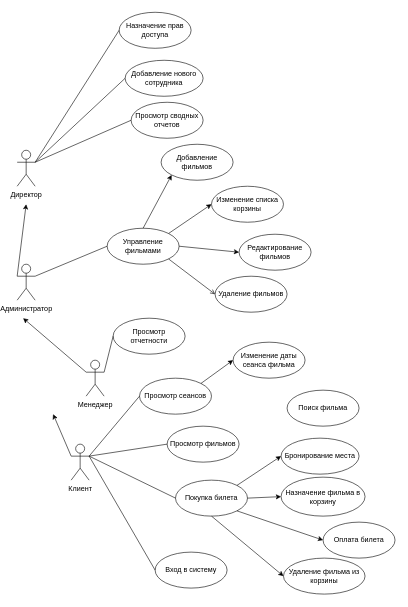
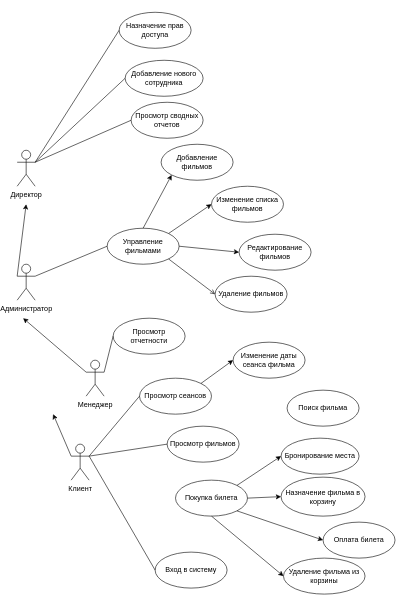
  <mxCell id="0" />
  <mxCell id="1" parent="0" />
  <mxCell id="2" value="Администратор" style="shape=umlActor;verticalLabelPosition=bottom;verticalAlign=top;html=1;outlineConnect=0;" parent="1" vertex="1"><mxGeometry x="20" y="440" width="30" height="60" as="geometry" /></mxCell>
  <mxCell id="3" value="Клиент" style="shape=umlActor;verticalLabelPosition=bottom;verticalAlign=top;html=1;outlineConnect=0;" parent="1" vertex="1"><mxGeometry x="110" y="740" width="30" height="60" as="geometry" /></mxCell>
  <mxCell id="4" value="Менеджер" style="shape=umlActor;verticalLabelPosition=bottom;verticalAlign=top;html=1;outlineConnect=0;" parent="1" vertex="1"><mxGeometry x="135" y="600" width="30" height="60" as="geometry" /></mxCell>
  <mxCell id="5" value="Управление фильмами" style="ellipse;whiteSpace=wrap;html=1;" parent="1" vertex="1"><mxGeometry x="170" y="380" width="120" height="60" as="geometry" /></mxCell>
  <mxCell id="6" value="" style="endArrow=none;html=1;rounded=0;exitX=1;exitY=0.333;exitDx=0;exitDy=0;exitPerimeter=0;entryX=0;entryY=0.5;entryDx=0;entryDy=0;" parent="1" source="2" target="5" edge="1"><mxGeometry width="50" height="50" relative="1" as="geometry"><mxPoint x="320" y="650" as="sourcePoint" /><mxPoint x="370" y="600" as="targetPoint" /></mxGeometry></mxCell>
  <mxCell id="7" value="" style="endArrow=classic;html=1;rounded=0;exitX=0;exitY=0.333;exitDx=0;exitDy=0;exitPerimeter=0;" parent="1" source="3" edge="1"><mxGeometry width="50" height="50" relative="1" as="geometry"><mxPoint x="320" y="650" as="sourcePoint" /><mxPoint x="80" y="690" as="targetPoint" /></mxGeometry></mxCell>
  <mxCell id="8" value="" style="endArrow=classic;html=1;rounded=0;exitX=0;exitY=0.333;exitDx=0;exitDy=0;exitPerimeter=0;" parent="1" source="4" edge="1"><mxGeometry width="50" height="50" relative="1" as="geometry"><mxPoint x="320" y="650" as="sourcePoint" /><mxPoint x="30" y="530" as="targetPoint" /></mxGeometry></mxCell>
  <mxCell id="9" value="Просмотр отчетности" style="ellipse;whiteSpace=wrap;html=1;" parent="1" vertex="1"><mxGeometry x="180" y="530" width="120" height="60" as="geometry" /></mxCell>
  <mxCell id="10" value="" style="endArrow=none;html=1;rounded=0;exitX=1;exitY=0.333;exitDx=0;exitDy=0;exitPerimeter=0;entryX=0;entryY=0.5;entryDx=0;entryDy=0;" parent="1" source="4" target="9" edge="1"><mxGeometry width="50" height="50" relative="1" as="geometry"><mxPoint x="320" y="650" as="sourcePoint" /><mxPoint x="370" y="600" as="targetPoint" /></mxGeometry></mxCell>
  <mxCell id="11" value="Просмотр сеансов" style="ellipse;whiteSpace=wrap;html=1;" parent="1" vertex="1"><mxGeometry x="224" y="630" width="120" height="60" as="geometry" /></mxCell>
  <mxCell id="12" value="Просмотр фильмов" style="ellipse;whiteSpace=wrap;html=1;" parent="1" vertex="1"><mxGeometry x="270" y="710" width="120" height="60" as="geometry" /></mxCell>
  <mxCell id="13" value="Покупка билета" style="ellipse;whiteSpace=wrap;html=1;" parent="1" vertex="1"><mxGeometry x="284" y="800" width="120" height="60" as="geometry" /></mxCell>
  <mxCell id="14" value="" style="endArrow=none;html=1;rounded=0;exitX=1;exitY=0.333;exitDx=0;exitDy=0;exitPerimeter=0;entryX=0;entryY=0.5;entryDx=0;entryDy=0;" parent="1" source="3" target="11" edge="1"><mxGeometry width="50" height="50" relative="1" as="geometry"><mxPoint x="320" y="650" as="sourcePoint" /><mxPoint x="370" y="600" as="targetPoint" /></mxGeometry></mxCell>
  <mxCell id="15" value="" style="endArrow=none;html=1;rounded=0;exitX=1;exitY=0.333;exitDx=0;exitDy=0;exitPerimeter=0;entryX=0;entryY=0.5;entryDx=0;entryDy=0;" parent="1" source="3" target="12" edge="1"><mxGeometry width="50" height="50" relative="1" as="geometry"><mxPoint x="320" y="650" as="sourcePoint" /><mxPoint x="370" y="600" as="targetPoint" /></mxGeometry></mxCell>
- <mxCell id="16" value="" style="endArrow=none;html=1;rounded=0;exitX=1;exitY=0.333;exitDx=0;exitDy=0;exitPerimeter=0;entryX=0;entryY=0.5;entryDx=0;entryDy=0;" parent="1" source="3" target="13" edge="1"><mxGeometry width="50" height="50" relative="1" as="geometry"><mxPoint x="320" y="650" as="sourcePoint" /><mxPoint x="370" y="600" as="targetPoint" /></mxGeometry></mxCell>
  <mxCell id="17" value="Удаление фильмов" style="ellipse;whiteSpace=wrap;html=1;" parent="1" vertex="1"><mxGeometry x="350" y="460" width="120" height="60" as="geometry" /></mxCell>
  <mxCell id="18" value="Добавление фильмов" style="ellipse;whiteSpace=wrap;html=1;" parent="1" vertex="1"><mxGeometry x="260" width="120" height="60" as="geometry" y="240" /></mxCell>
- <mxCell id="19" value="Изменение списка корзины" style="ellipse;whiteSpace=wrap;html=1;" parent="1" vertex="1"><mxGeometry x="344" y="310" width="120" height="60" as="geometry" /></mxCell>
+ <mxCell id="19" value="Изменение списка фильмов" style="ellipse;whiteSpace=wrap;html=1;" parent="1" vertex="1"><mxGeometry x="344" y="310" width="120" height="60" as="geometry" /></mxCell>
  <mxCell id="20" value="" style="endArrow=classic;html=1;rounded=0;exitX=0.5;exitY=0;exitDx=0;exitDy=0;entryX=0;entryY=1;entryDx=0;entryDy=0;" parent="1" source="5" target="18" edge="1"><mxGeometry width="50" height="50" relative="1" as="geometry"><mxPoint x="320" y="650" as="sourcePoint" /><mxPoint x="370" y="600" as="targetPoint" /></mxGeometry></mxCell>
  <mxCell id="21" value="" style="endArrow=classic;html=1;rounded=0;exitX=1;exitY=0;exitDx=0;exitDy=0;entryX=0;entryY=0.5;entryDx=0;entryDy=0;" parent="1" source="5" target="19" edge="1"><mxGeometry width="50" height="50" relative="1" as="geometry"><mxPoint x="320" y="650" as="sourcePoint" /><mxPoint x="370" y="600" as="targetPoint" /></mxGeometry></mxCell>
  <mxCell id="22" value="" style="endArrow=open;html=1;rounded=0;exitX=1;exitY=1;exitDx=0;exitDy=0;entryX=0;entryY=0.5;entryDx=0;entryDy=0;" parent="1" source="5" target="17" edge="1"><mxGeometry width="50" height="50" relative="1" as="geometry"><mxPoint x="320" y="650" as="sourcePoint" /><mxPoint x="370" y="600" as="targetPoint" /></mxGeometry></mxCell>
  <mxCell id="23" value="Изменение даты сеанса фильма&lt;span style=&quot;color: rgba(0, 0, 0, 0); font-family: monospace; font-size: 0px; text-align: start; text-wrap-mode: nowrap;&quot;&gt;%3CmxGraphModel%3E%3Croot%3E%3CmxCell%20id%3D%220%22%2F%3E%3CmxCell%20id%3D%221%22%20parent%3D%220%22%2F%3E%3CmxCell%20id%3D%222%22%20value%3D%22%D0%A3%D0%BF%D1%80%D0%B0%D0%B2%D0%BB%D0%B5%D0%BD%D0%B8%D0%B5%20%D1%84%D0%B8%D0%BB%D1%8C%D0%BC%D0%B0%D0%BC%D0%B8%22%20style%3D%22ellipse%3BwhiteSpace%3Dwrap%3Bhtml%3D1%3B%22%20vertex%3D%221%22%20parent%3D%221%22%3E%3CmxGeometry%20x%3D%22240%22%20y%3D%22140%22%20width%3D%22120%22%20height%3D%2260%22%20as%3D%22geometry%22%2F%3E%3C%2FmxCell%3E%3C%2Froot%3E%3C%2FmxGraphModel%3E&lt;/span&gt;" style="ellipse;whiteSpace=wrap;html=1;" parent="1" vertex="1"><mxGeometry x="380" y="570" width="120" height="60" as="geometry" /></mxCell>
  <mxCell id="24" value="" style="endArrow=classic;html=1;rounded=0;exitX=1;exitY=0;exitDx=0;exitDy=0;entryX=0;entryY=0.5;entryDx=0;entryDy=0;" parent="1" source="11" target="23" edge="1"><mxGeometry width="50" height="50" relative="1" as="geometry"><mxPoint x="320" y="650" as="sourcePoint" /><mxPoint x="370" y="600" as="targetPoint" /></mxGeometry></mxCell>
  <mxCell id="25" value="Вход в систему" style="ellipse;whiteSpace=wrap;html=1;" parent="1" vertex="1"><mxGeometry x="250" y="920" width="120" height="60" as="geometry" /></mxCell>
  <mxCell id="26" value="" style="endArrow=none;html=1;rounded=0;exitX=1;exitY=0.333;exitDx=0;exitDy=0;exitPerimeter=0;entryX=0;entryY=0.5;entryDx=0;entryDy=0;" parent="1" source="3" target="25" edge="1"><mxGeometry width="50" height="50" relative="1" as="geometry"><mxPoint x="320" y="650" as="sourcePoint" /><mxPoint x="370" y="600" as="targetPoint" /></mxGeometry></mxCell>
  <mxCell id="27" value="Редактирование фильмов" style="ellipse;whiteSpace=wrap;html=1;" vertex="1" parent="1"><mxGeometry x="390" y="390" width="120" height="60" as="geometry" /></mxCell>
  <mxCell id="28" value="" style="endArrow=classic;html=1;rounded=0;exitX=1;exitY=0.5;exitDx=0;exitDy=0;entryX=0;entryY=0.5;entryDx=0;entryDy=0;" edge="1" parent="1" source="5" target="27"><mxGeometry width="50" height="50" relative="1" as="geometry"><mxPoint x="320" y="610" as="sourcePoint" /><mxPoint x="370" y="560" as="targetPoint" /></mxGeometry></mxCell>
  <mxCell id="29" value="Назначение фильма в корзину" style="ellipse;whiteSpace=wrap;html=1;" vertex="1" parent="1"><mxGeometry x="460" y="795" width="140" height="65" as="geometry" /></mxCell>
  <mxCell id="30" value="" style="endArrow=classic;html=1;rounded=0;exitX=1;exitY=0.5;exitDx=0;exitDy=0;entryX=0;entryY=0.5;entryDx=0;entryDy=0;" edge="1" parent="1" source="13" target="29"><mxGeometry width="50" height="50" relative="1" as="geometry"><mxPoint x="320" y="610" as="sourcePoint" /><mxPoint x="370" y="560" as="targetPoint" /></mxGeometry></mxCell>
  <mxCell id="31" value="Бронирование места" style="ellipse;whiteSpace=wrap;html=1;" vertex="1" parent="1"><mxGeometry x="460" y="730" width="130" height="60" as="geometry" /></mxCell>
  <mxCell id="32" value="" style="endArrow=classic;html=1;rounded=0;exitX=1;exitY=0;exitDx=0;exitDy=0;entryX=0;entryY=0.5;entryDx=0;entryDy=0;" edge="1" parent="1" source="13" target="31"><mxGeometry width="50" height="50" relative="1" as="geometry"><mxPoint x="320" y="600" as="sourcePoint" /><mxPoint x="370" y="550" as="targetPoint" /></mxGeometry></mxCell>
  <mxCell id="33" value="Поиск фильма" style="ellipse;whiteSpace=wrap;html=1;" vertex="1" parent="1"><mxGeometry x="470" y="650" width="120" height="60" as="geometry" /></mxCell>
  <mxCell id="34" value="Оплата билета" style="ellipse;whiteSpace=wrap;html=1;" vertex="1" parent="1"><mxGeometry x="530" y="870" width="120" height="60" as="geometry" /></mxCell>
  <mxCell id="35" value="Удаление фильма из корзины" style="ellipse;whiteSpace=wrap;html=1;" vertex="1" parent="1"><mxGeometry x="464" y="930" width="136" height="60" as="geometry" /></mxCell>
  <mxCell id="36" value="" style="endArrow=classic;html=1;rounded=0;exitX=1;exitY=1;exitDx=0;exitDy=0;entryX=0;entryY=0.5;entryDx=0;entryDy=0;" edge="1" parent="1" source="13" target="34"><mxGeometry width="50" height="50" relative="1" as="geometry"><mxPoint x="320" y="630" as="sourcePoint" /><mxPoint x="370" y="580" as="targetPoint" /></mxGeometry></mxCell>
  <mxCell id="37" value="" style="endArrow=classic;html=1;rounded=0;exitX=0.5;exitY=1;exitDx=0;exitDy=0;entryX=0;entryY=0.5;entryDx=0;entryDy=0;" edge="1" parent="1" source="13" target="35"><mxGeometry width="50" height="50" relative="1" as="geometry"><mxPoint x="320" y="630" as="sourcePoint" /><mxPoint x="370" y="580" as="targetPoint" /></mxGeometry></mxCell>
  <mxCell id="38" value="Директор" style="shape=umlActor;verticalLabelPosition=bottom;verticalAlign=top;html=1;outlineConnect=0;" vertex="1" parent="1"><mxGeometry x="20" y="250" width="30" height="60" as="geometry" /></mxCell>
  <mxCell id="39" value="" style="endArrow=classic;html=1;rounded=0;exitX=0;exitY=0.333;exitDx=0;exitDy=0;exitPerimeter=0;" edge="1" parent="1" source="2"><mxGeometry width="50" height="50" relative="1" as="geometry"><mxPoint x="80" y="430" as="sourcePoint" /><mxPoint x="35" y="340" as="targetPoint" /></mxGeometry></mxCell>
  <mxCell id="40" value="Назначение прав доступа" style="ellipse;whiteSpace=wrap;html=1;" vertex="1" parent="1"><mxGeometry x="190" y="20" width="120" height="60" as="geometry" /></mxCell>
  <mxCell id="41" value="Добавление нового сотрудника" style="ellipse;whiteSpace=wrap;html=1;" vertex="1" parent="1"><mxGeometry x="200" y="100" width="130" height="60" as="geometry" /></mxCell>
  <mxCell id="42" value="" style="endArrow=none;html=1;rounded=0;exitX=1;exitY=0.333;exitDx=0;exitDy=0;exitPerimeter=0;entryX=0;entryY=0.5;entryDx=0;entryDy=0;" edge="1" parent="1" source="38" target="41"><mxGeometry width="50" height="50" relative="1" as="geometry"><mxPoint x="320" y="140" as="sourcePoint" /><mxPoint x="370" y="90" as="targetPoint" /></mxGeometry></mxCell>
  <mxCell id="43" value="" style="endArrow=none;html=1;rounded=0;exitX=1;exitY=0.333;exitDx=0;exitDy=0;exitPerimeter=0;entryX=0;entryY=0.5;entryDx=0;entryDy=0;" edge="1" parent="1" source="38" target="40"><mxGeometry width="50" height="50" relative="1" as="geometry"><mxPoint x="320" y="140" as="sourcePoint" /><mxPoint x="370" y="90" as="targetPoint" /></mxGeometry></mxCell>
  <mxCell id="44" value="Просмотр сводных отчетов" style="ellipse;whiteSpace=wrap;html=1;" vertex="1" parent="1"><mxGeometry x="210" y="170" width="120" height="60" as="geometry" /></mxCell>
  <mxCell id="45" value="" style="endArrow=none;html=1;rounded=0;exitX=1;exitY=0.333;exitDx=0;exitDy=0;exitPerimeter=0;entryX=0;entryY=0.5;entryDx=0;entryDy=0;" edge="1" parent="1" source="38" target="44"><mxGeometry width="50" height="50" relative="1" as="geometry"><mxPoint x="360" y="340" as="sourcePoint" /><mxPoint x="410" y="290" as="targetPoint" /></mxGeometry></mxCell>
